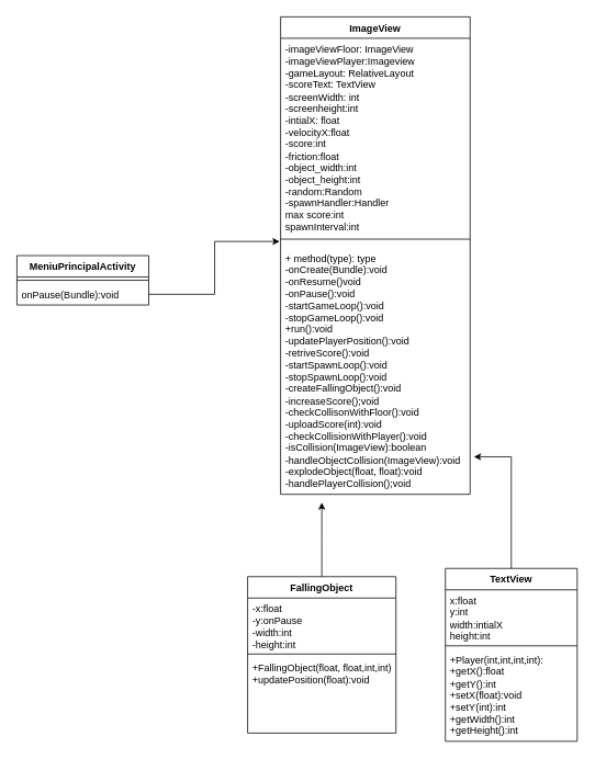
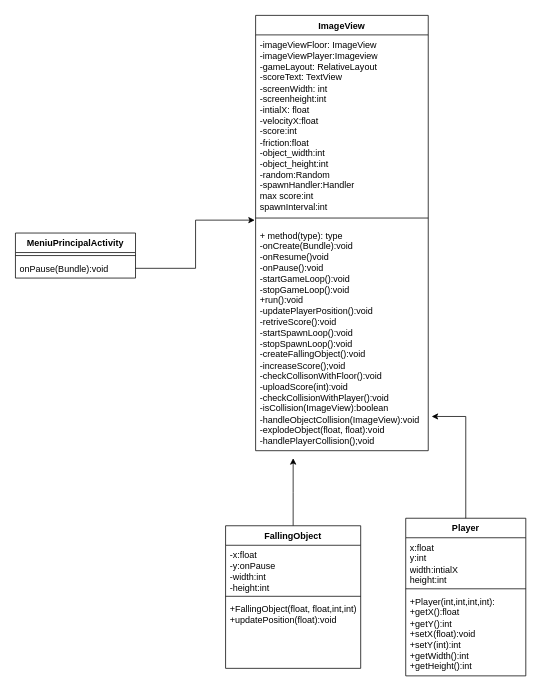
  <mxCell id="0" />
  <mxCell id="1" parent="0" />
  <mxCell id="2" value="ImageView" style="swimlane;fontStyle=1;align=center;verticalAlign=top;childLayout=stackLayout;horizontal=1;startSize=26;horizontalStack=0;resizeParent=1;resizeParentMax=0;resizeLast=0;collapsible=1;marginBottom=0;whiteSpace=wrap;html=1;" vertex="1" parent="1"><mxGeometry x="340" y="20" width="230" height="580" as="geometry" /></mxCell>
  <mxCell id="3" value="-imageViewFloor: ImageView&lt;div&gt;-imageViewPlayer:Imageview&lt;/div&gt;&lt;div&gt;-gameLayout: RelativeLayout&lt;/div&gt;&lt;div&gt;-scoreText: TextView&lt;/div&gt;&lt;div&gt;-screenWidth: int&lt;/div&gt;&lt;div&gt;-screenheight:int&lt;/div&gt;&lt;div&gt;-intialX: float&lt;/div&gt;&lt;div&gt;-velocityX:float&lt;/div&gt;&lt;div&gt;-score:int&lt;/div&gt;&lt;div&gt;-friction:float&lt;/div&gt;&lt;div&gt;-object_width:int&lt;/div&gt;&lt;div&gt;-object_height:int&lt;/div&gt;&lt;div&gt;-random:Random&lt;/div&gt;&lt;div&gt;-spawnHandler:Handler&lt;/div&gt;&lt;div&gt;max score:int&lt;/div&gt;&lt;div&gt;spawnInterval:int&lt;/div&gt;&lt;div&gt;&lt;br&gt;&lt;/div&gt;" style="text;strokeColor=none;fillColor=none;align=left;verticalAlign=top;spacingLeft=4;spacingRight=4;overflow=hidden;rotatable=0;points=[[0,0.5],[1,0.5]];portConstraint=eastwest;whiteSpace=wrap;html=1;" vertex="1" parent="2"><mxGeometry y="26" width="230" height="234" as="geometry" /></mxCell>
  <mxCell id="4" value="" style="line;strokeWidth=1;fillColor=none;align=left;verticalAlign=middle;spacingTop=-1;spacingLeft=3;spacingRight=3;rotatable=0;labelPosition=right;points=[];portConstraint=eastwest;strokeColor=inherit;" vertex="1" parent="2"><mxGeometry y="260" width="230" height="20" as="geometry" /></mxCell>
  <mxCell id="5" value="+ method(type): type&lt;div&gt;-onCreate(Bundle):void&lt;/div&gt;&lt;div&gt;-onResume()void&lt;/div&gt;&lt;div&gt;-onPause():void&lt;/div&gt;&lt;div&gt;-startGameLoop():void&lt;/div&gt;&lt;div&gt;-stopGameLoop():void&lt;/div&gt;&lt;div&gt;+run():void&lt;/div&gt;&lt;div&gt;-updatePlayerPosition():void&lt;/div&gt;&lt;div&gt;-retriveScore():void&lt;/div&gt;&lt;div&gt;-startSpawnLoop():void&lt;/div&gt;&lt;div&gt;-stopSpawnLoop():void&lt;/div&gt;&lt;div&gt;-createFallingObject():void&lt;/div&gt;&lt;div&gt;-increaseScore();void&lt;/div&gt;&lt;div&gt;-checkCollisonWithFloor():void&lt;/div&gt;&lt;div&gt;-uploadScore(int):void&lt;/div&gt;&lt;div&gt;-checkCollisionWithPlayer():void&lt;/div&gt;&lt;div&gt;-isCollision(ImageView):boolean&lt;/div&gt;&lt;div&gt;-handleObjectCollision(ImageView):void&lt;/div&gt;&lt;div&gt;-explodeObject(float, float):void&lt;/div&gt;&lt;div&gt;-handlePlayerCollision();void&lt;/div&gt;&lt;div&gt;&lt;br&gt;&lt;/div&gt;" style="text;strokeColor=none;fillColor=none;align=left;verticalAlign=top;spacingLeft=4;spacingRight=4;overflow=hidden;rotatable=0;points=[[0,0.5],[1,0.5]];portConstraint=eastwest;whiteSpace=wrap;html=1;" vertex="1" parent="2"><mxGeometry y="280" width="230" height="300" as="geometry" /></mxCell>
- <mxCell id="6" value="TextView" style="swimlane;fontStyle=1;align=center;verticalAlign=top;childLayout=stackLayout;horizontal=1;startSize=26;horizontalStack=0;resizeParent=1;resizeParentMax=0;resizeLast=0;collapsible=1;marginBottom=0;whiteSpace=wrap;html=1;" vertex="1" parent="1"><mxGeometry x="540" y="690" width="160" height="210" as="geometry" /></mxCell>
+ <mxCell id="6" value="Player" style="swimlane;fontStyle=1;align=center;verticalAlign=top;childLayout=stackLayout;horizontal=1;startSize=26;horizontalStack=0;resizeParent=1;resizeParentMax=0;resizeLast=0;collapsible=1;marginBottom=0;whiteSpace=wrap;html=1;" vertex="1" parent="1"><mxGeometry x="540" y="690" width="160" height="210" as="geometry" /></mxCell>
  <mxCell id="7" value="x:float&lt;div&gt;y:int&lt;/div&gt;&lt;div&gt;width:intialX&lt;/div&gt;&lt;div&gt;height:int&lt;/div&gt;" style="text;strokeColor=none;fillColor=none;align=left;verticalAlign=top;spacingLeft=4;spacingRight=4;overflow=hidden;rotatable=0;points=[[0,0.5],[1,0.5]];portConstraint=eastwest;whiteSpace=wrap;html=1;" vertex="1" parent="6"><mxGeometry y="26" width="160" height="64" as="geometry" /></mxCell>
  <mxCell id="8" value="" style="line;strokeWidth=1;fillColor=none;align=left;verticalAlign=middle;spacingTop=-1;spacingLeft=3;spacingRight=3;rotatable=0;labelPosition=right;points=[];portConstraint=eastwest;strokeColor=inherit;" vertex="1" parent="6"><mxGeometry y="90" width="160" height="8" as="geometry" /></mxCell>
  <mxCell id="9" value="+Player(int,int,int,int):&lt;div&gt;+getX():float&lt;/div&gt;&lt;div&gt;+getY():int&lt;/div&gt;&lt;div&gt;+setX(float):void&lt;/div&gt;&lt;div&gt;+setY(int):int&lt;/div&gt;&lt;div&gt;+getWidth():int&lt;/div&gt;&lt;div&gt;+getHeight():int&lt;/div&gt;" style="text;strokeColor=none;fillColor=none;align=left;verticalAlign=top;spacingLeft=4;spacingRight=4;overflow=hidden;rotatable=0;points=[[0,0.5],[1,0.5]];portConstraint=eastwest;whiteSpace=wrap;html=1;" vertex="1" parent="6"><mxGeometry y="98" width="160" height="112" as="geometry" /></mxCell>
  <mxCell id="10" style="edgeStyle=orthogonalEdgeStyle;rounded=0;orthogonalLoop=1;jettySize=auto;html=1;" edge="1" parent="1" source="11"><mxGeometry relative="1" as="geometry"><mxPoint x="390" y="610" as="targetPoint" /></mxGeometry></mxCell>
  <mxCell id="11" value="FallingObject" style="swimlane;fontStyle=1;align=center;verticalAlign=top;childLayout=stackLayout;horizontal=1;startSize=26;horizontalStack=0;resizeParent=1;resizeParentMax=0;resizeLast=0;collapsible=1;marginBottom=0;whiteSpace=wrap;html=1;" vertex="1" parent="1"><mxGeometry x="300" y="700" width="180" height="190" as="geometry" /></mxCell>
  <mxCell id="12" value="-x:float&lt;div&gt;-y:onPause&lt;/div&gt;&lt;div&gt;-width:int&lt;/div&gt;&lt;div&gt;-height:int&lt;/div&gt;" style="text;strokeColor=none;fillColor=none;align=left;verticalAlign=top;spacingLeft=4;spacingRight=4;overflow=hidden;rotatable=0;points=[[0,0.5],[1,0.5]];portConstraint=eastwest;whiteSpace=wrap;html=1;" vertex="1" parent="11"><mxGeometry y="26" width="180" height="64" as="geometry" /></mxCell>
  <mxCell id="13" value="" style="line;strokeWidth=1;fillColor=none;align=left;verticalAlign=middle;spacingTop=-1;spacingLeft=3;spacingRight=3;rotatable=0;labelPosition=right;points=[];portConstraint=eastwest;strokeColor=inherit;" vertex="1" parent="11"><mxGeometry y="90" width="180" height="8" as="geometry" /></mxCell>
  <mxCell id="14" value="+FallingObject(float, float,int,int)&lt;div&gt;+updatePosition(float):void&lt;/div&gt;" style="text;strokeColor=none;fillColor=none;align=left;verticalAlign=top;spacingLeft=4;spacingRight=4;overflow=hidden;rotatable=0;points=[[0,0.5],[1,0.5]];portConstraint=eastwest;whiteSpace=wrap;html=1;" vertex="1" parent="11"><mxGeometry y="98" width="180" height="92" as="geometry" /></mxCell>
  <mxCell id="15" value="MeniuPrincipalActivity" style="swimlane;fontStyle=1;align=center;verticalAlign=top;childLayout=stackLayout;horizontal=1;startSize=26;horizontalStack=0;resizeParent=1;resizeParentMax=0;resizeLast=0;collapsible=1;marginBottom=0;whiteSpace=wrap;html=1;" vertex="1" parent="1"><mxGeometry x="20" y="310" width="160" height="60" as="geometry" /></mxCell>
  <mxCell id="16" value="" style="line;strokeWidth=1;fillColor=none;align=left;verticalAlign=middle;spacingTop=-1;spacingLeft=3;spacingRight=3;rotatable=0;labelPosition=right;points=[];portConstraint=eastwest;strokeColor=inherit;" vertex="1" parent="15"><mxGeometry y="26" width="160" height="8" as="geometry" /></mxCell>
  <mxCell id="17" value="onPause(Bundle):void" style="text;strokeColor=none;fillColor=none;align=left;verticalAlign=top;spacingLeft=4;spacingRight=4;overflow=hidden;rotatable=0;points=[[0,0.5],[1,0.5]];portConstraint=eastwest;whiteSpace=wrap;html=1;" vertex="1" parent="15"><mxGeometry y="34" width="160" height="26" as="geometry" /></mxCell>
  <mxCell id="18" style="edgeStyle=orthogonalEdgeStyle;rounded=0;orthogonalLoop=1;jettySize=auto;html=1;entryX=-0.005;entryY=-0.024;entryDx=0;entryDy=0;entryPerimeter=0;" edge="1" parent="1" source="17" target="5"><mxGeometry relative="1" as="geometry" /></mxCell>
  <mxCell id="19" style="edgeStyle=orthogonalEdgeStyle;rounded=0;orthogonalLoop=1;jettySize=auto;html=1;entryX=1.02;entryY=0.848;entryDx=0;entryDy=0;entryPerimeter=0;" edge="1" parent="1" source="6" target="5"><mxGeometry relative="1" as="geometry" /></mxCell>
